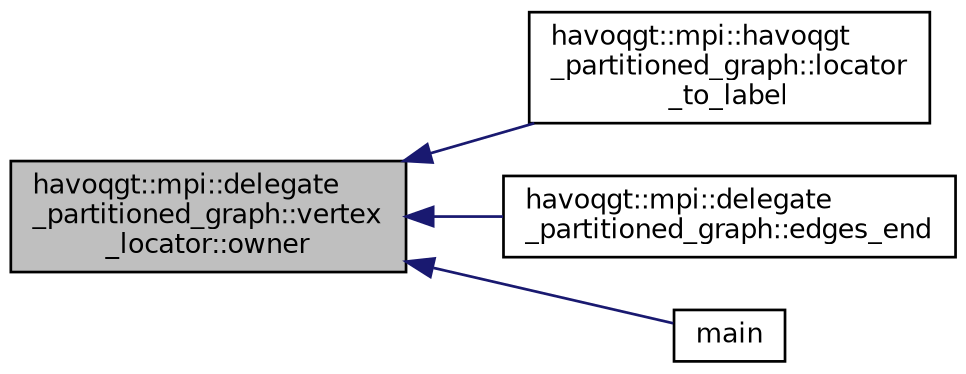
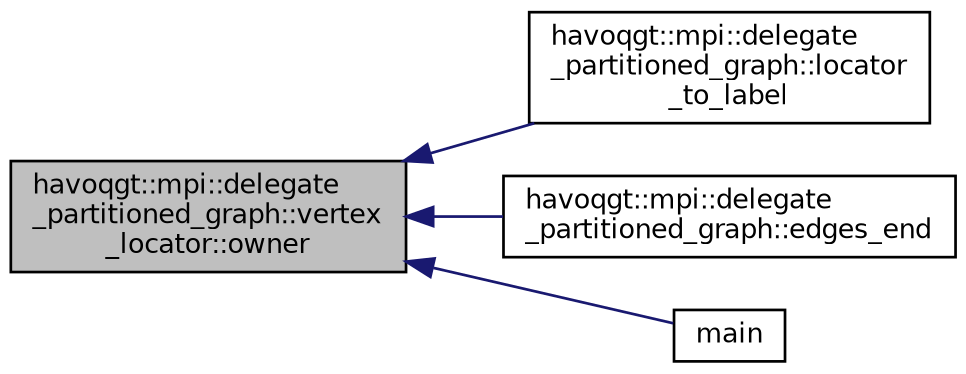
  digraph {
    rankdir=LR
    node [color=black fillcolor=white fontname=Helvetica fontsize=10 shape=record style=filled]
    edge [color=midnightblue dir=back fontname=Helvetica fontsize=10 labelfontname=Helvetica labelfontsize=10 style=solid]
    n1 [fillcolor=grey75 fontcolor=black height=0.2 label="havoqgt::mpi::delegate\l_partitioned_graph::vertex\l_locator::owner" width=0.4]
-   n2 [height=0.2 label="havoqgt::mpi::havoqgt\l_partitioned_graph::locator\l_to_label" width=0.4]
+   n2 [height=0.2 label="havoqgt::mpi::delegate\l_partitioned_graph::locator\l_to_label" width=0.4]
    n3 [height=0.2 label="havoqgt::mpi::delegate\l_partitioned_graph::edges_end" width=0.4]
    n4 [height=0.2 label=main width=0.4]
    n1 -> n2
    n1 -> n3
    n1 -> n4
  }
